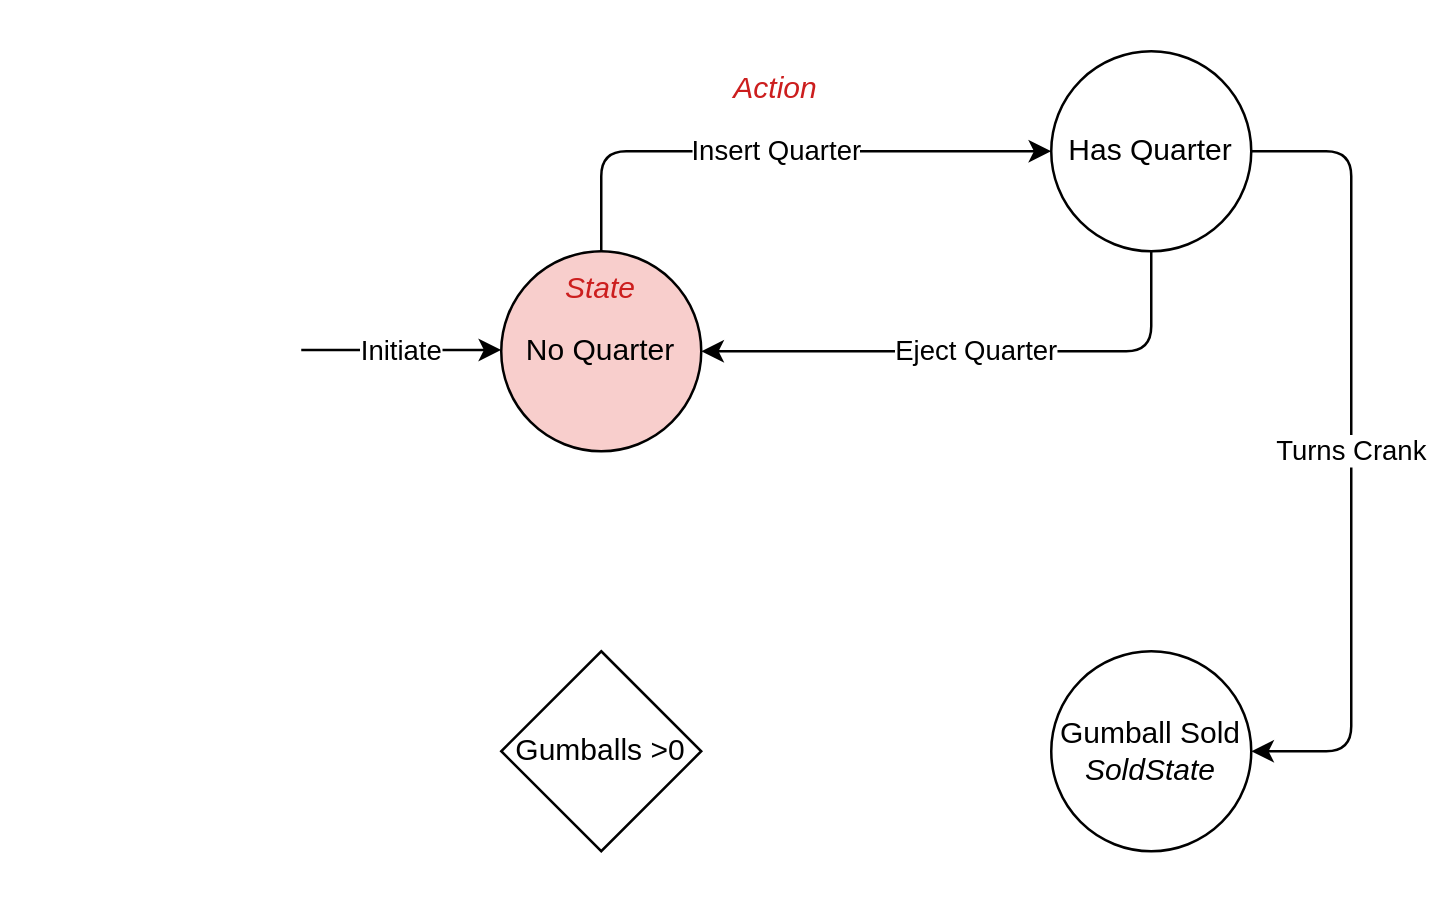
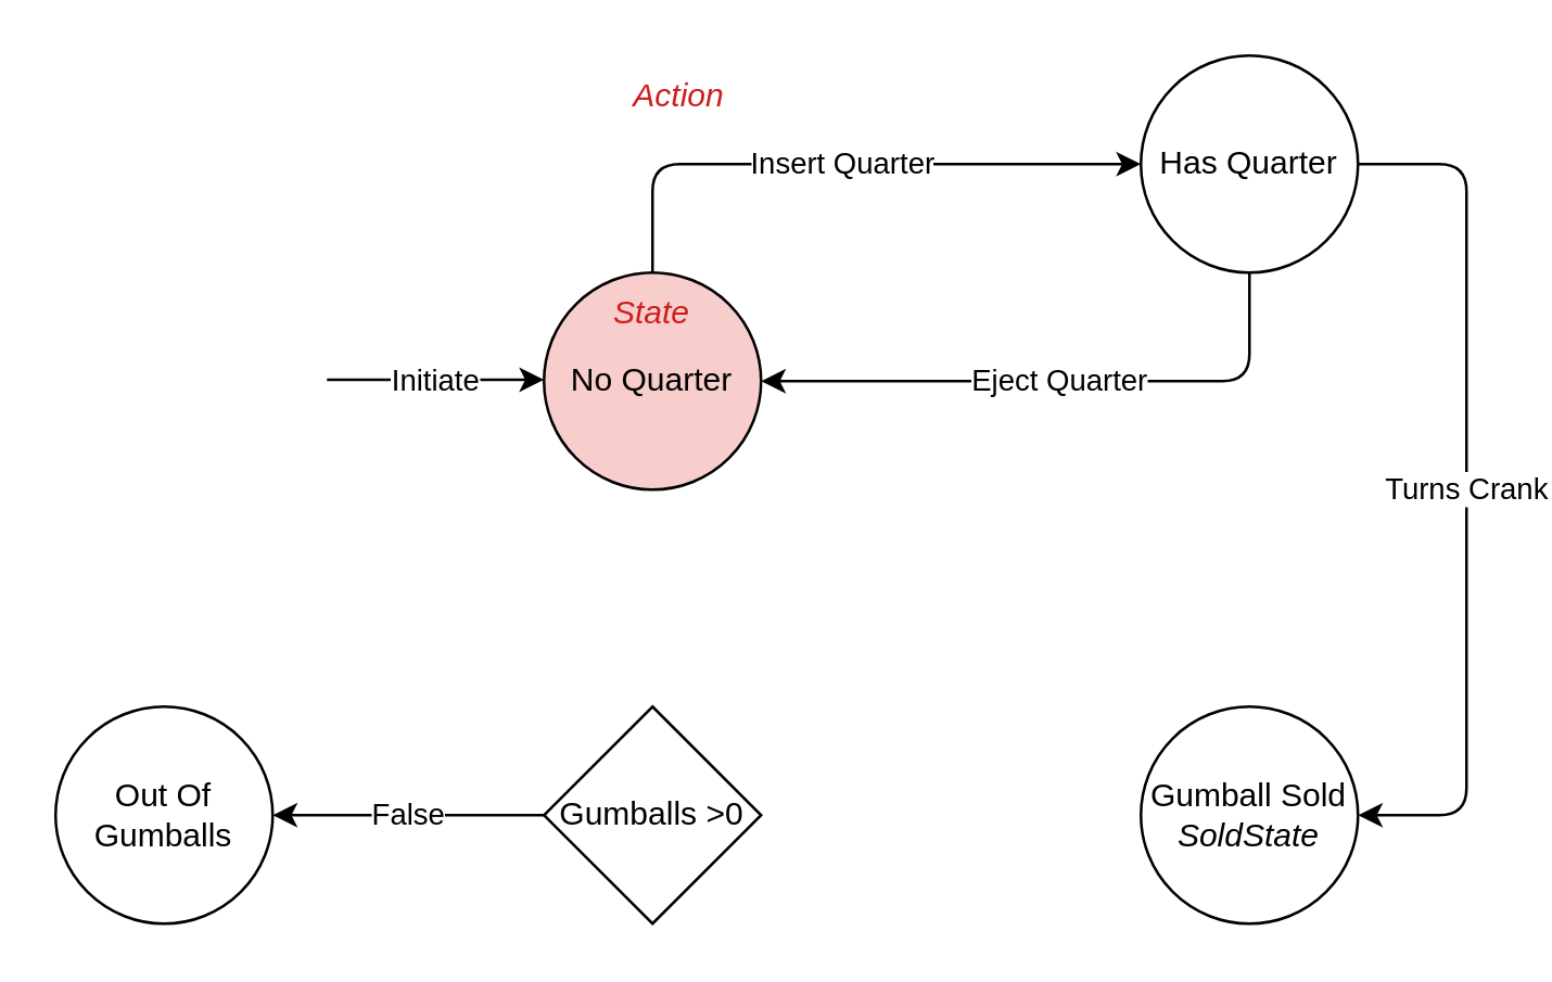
  <mxCell id="0" />
  <mxCell id="1" parent="0" />
+ <mxCell id="2" value="Out Of Gumballs" style="ellipse;whiteSpace=wrap;html=1;aspect=fixed;" parent="1" vertex="1"><mxGeometry x="20" y="260" width="80" height="80" as="geometry" /></mxCell>
  <mxCell id="3" value="Eject Quarter" style="edgeStyle=orthogonalEdgeStyle;html=1;exitX=0.5;exitY=1;exitDx=0;exitDy=0;entryX=1;entryY=0.5;entryDx=0;entryDy=0;" parent="1" source="5" target="7" edge="1"><mxGeometry relative="1" as="geometry" /></mxCell>
  <mxCell id="4" value="Turns Crank" style="edgeStyle=orthogonalEdgeStyle;html=1;exitX=1;exitY=0.5;exitDx=0;exitDy=0;entryX=1;entryY=0.5;entryDx=0;entryDy=0;" parent="1" source="5" target="8" edge="1"><mxGeometry relative="1" as="geometry"><Array as="points"><mxPoint x="540" y="60" /><mxPoint x="540" y="300" /></Array></mxGeometry></mxCell>
  <mxCell id="5" value="Has Quarter" style="ellipse;whiteSpace=wrap;html=1;aspect=fixed;" parent="1" vertex="1"><mxGeometry x="420" y="20" width="80" height="80" as="geometry" /></mxCell>
  <mxCell id="6" value="Insert Quarter" style="edgeStyle=orthogonalEdgeStyle;html=1;exitX=0.5;exitY=0;exitDx=0;exitDy=0;entryX=0;entryY=0.5;entryDx=0;entryDy=0;" parent="1" source="7" target="5" edge="1"><mxGeometry relative="1" as="geometry" /></mxCell>
  <mxCell id="7" value="No Quarter" style="ellipse;whiteSpace=wrap;html=1;aspect=fixed;fillColor=#f8cecc;" parent="1" vertex="1"><mxGeometry x="200" y="100" width="80" height="80" as="geometry" /></mxCell>
  <mxCell id="8" value="Gumball Sold&lt;br&gt;&lt;i&gt;SoldState&lt;/i&gt;" style="ellipse;whiteSpace=wrap;html=1;aspect=fixed;" parent="1" vertex="1"><mxGeometry x="420" y="260" width="80" height="80" as="geometry" /></mxCell>
+ <mxCell id="9" value="False" style="edgeStyle=orthogonalEdgeStyle;html=1;" parent="1" source="10" target="2" edge="1"><mxGeometry relative="1" as="geometry"><Array as="points"><mxPoint x="150" y="300" /><mxPoint x="150" y="300" /></Array></mxGeometry></mxCell>
  <mxCell id="10" value="Gumballs &amp;gt;0" style="rhombus;whiteSpace=wrap;html=1;" parent="1" vertex="1"><mxGeometry x="200" y="260" width="80" height="80" as="geometry" /></mxCell>
  <mxCell id="11" value="Initiate" style="endArrow=classic;html=1;" parent="1" edge="1"><mxGeometry width="50" height="50" relative="1" as="geometry"><mxPoint x="120" y="139.5" as="sourcePoint" /><mxPoint x="200" y="139.5" as="targetPoint" /></mxGeometry></mxCell>
  <mxCell id="12" value="&lt;i&gt;State&lt;/i&gt;" style="text;html=1;strokeColor=none;fillColor=none;align=center;verticalAlign=middle;whiteSpace=wrap;rounded=0;fontColor=#cc1e1e;" vertex="1" parent="1"><mxGeometry x="210" y="100" width="60" height="30" as="geometry" /></mxCell>
- <mxCell id="13" value="&lt;i&gt;Action&lt;/i&gt;" style="text;html=1;strokeColor=none;fillColor=none;align=center;verticalAlign=middle;whiteSpace=wrap;rounded=0;fontColor=#cc1e1e;" vertex="1" parent="1"><mxGeometry x="280" y="20" width="60" height="30" as="geometry" /></mxCell>
+ <mxCell id="13" value="&lt;i&gt;Action&lt;/i&gt;" style="text;html=1;strokeColor=none;fillColor=none;align=center;verticalAlign=middle;whiteSpace=wrap;rounded=0;fontColor=#cc1e1e;" vertex="1" parent="1"><mxGeometry x="220" y="20" width="60" height="30" as="geometry" /></mxCell>
